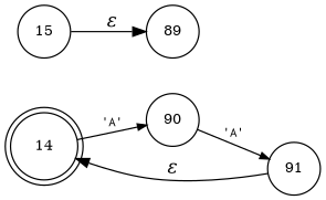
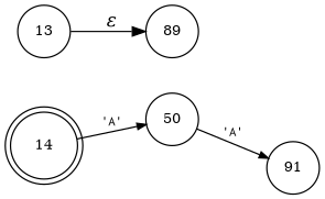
  digraph {
    rankdir=LR
    node [fixedsize=true fontsize=11 shape=circle peripheries=1]
    edge [fontname=Courier]
    n1 [label=14 shape=doublecircle width=.6 peripheries=""]
-   n2 [label=90 width=.55]
+   n2 [label=50 width=.55]
    n3 [label=89 width=.55]
    n4 [label=91 width=.55]
-   n5 [label=15 width=.55]
+   n5 [label=13 width=.55]
    n1 -> n2 [arrowhead=normal arrowsize=.7 fontsize=11 label="'A'"]
    n2 -> n4 [arrowhead=normal arrowsize=.7 fontsize=11 label="'A'"]
-   n4 -> n1 [fontname="Times-Italic" label="&epsilon;"]
    n5 -> n3 [fontname="Times-Italic" label="&epsilon;"]
  }
